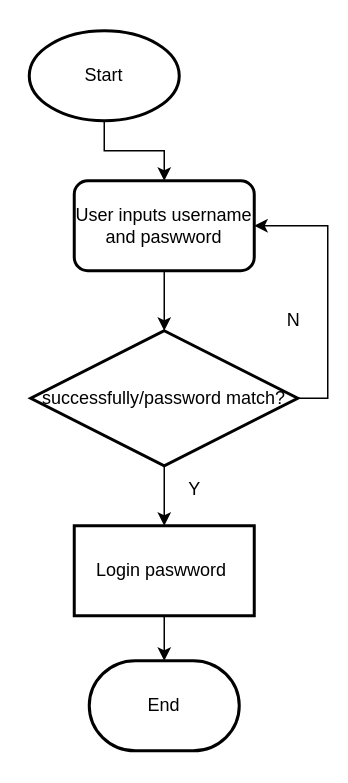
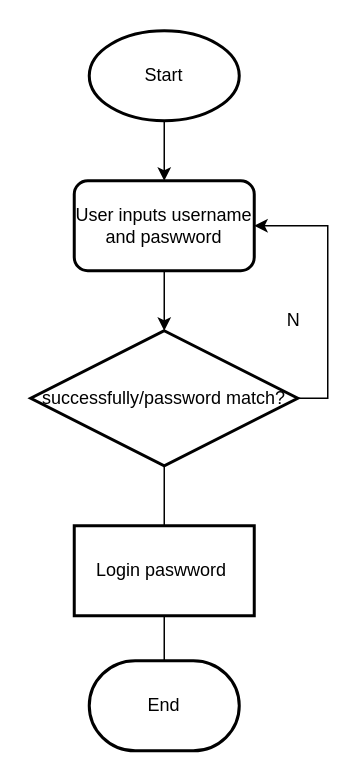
  <mxCell id="0" />
  <mxCell id="1" parent="0" />
  <mxCell id="2" value="" style="edgeStyle=orthogonalEdgeStyle;rounded=0;orthogonalLoop=1;jettySize=auto;html=1;" edge="1" parent="1" source="3" target="5"><mxGeometry relative="1" as="geometry" /></mxCell>
- <mxCell id="3" value="Start" style="strokeWidth=2;html=1;shape=mxgraph.flowchart.start_1;whiteSpace=wrap;" vertex="1" parent="1"><mxGeometry x="19" y="20" width="100" height="60" as="geometry" /></mxCell>
+ <mxCell id="3" value="Start" style="strokeWidth=2;html=1;shape=mxgraph.flowchart.start_1;whiteSpace=wrap;" vertex="1" parent="1"><mxGeometry x="59" y="20" width="100" height="60" as="geometry" /></mxCell>
  <mxCell id="4" value="" style="edgeStyle=orthogonalEdgeStyle;rounded=0;orthogonalLoop=1;jettySize=auto;html=1;" edge="1" parent="1" source="5" target="8"><mxGeometry relative="1" as="geometry" /></mxCell>
  <mxCell id="5" value="User inputs username and paswword" style="whiteSpace=wrap;html=1;strokeWidth=2;rounded=1;" vertex="1" parent="1"><mxGeometry x="49" y="120" width="120" height="60" as="geometry" /></mxCell>
  <mxCell id="6" style="edgeStyle=orthogonalEdgeStyle;rounded=0;orthogonalLoop=1;jettySize=auto;html=1;exitX=1;exitY=0.5;exitDx=0;exitDy=0;entryX=1;entryY=0.5;entryDx=0;entryDy=0;" edge="1" parent="1" source="8" target="5"><mxGeometry relative="1" as="geometry" /></mxCell>
- <mxCell id="7" value="" style="edgeStyle=orthogonalEdgeStyle;rounded=0;orthogonalLoop=1;jettySize=auto;html=1;" edge="1" parent="1" source="8" target="11"><mxGeometry relative="1" as="geometry" /></mxCell>
+ <mxCell id="7" value="" style="edgeStyle=orthogonalEdgeStyle;rounded=0;orthogonalLoop=1;jettySize=auto;html=1;endArrow=none;" edge="1" parent="1" source="8" target="11"><mxGeometry relative="1" as="geometry" /></mxCell>
  <mxCell id="8" value="successfully/password match?" style="rhombus;whiteSpace=wrap;html=1;strokeWidth=2;" vertex="1" parent="1"><mxGeometry x="20" y="220" width="178" height="90" as="geometry" /></mxCell>
  <mxCell id="9" value="N" style="text;html=1;align=center;verticalAlign=middle;resizable=0;points=[];autosize=1;strokeColor=none;fillColor=none;" vertex="1" parent="1"><mxGeometry x="180" y="198" width="30" height="30" as="geometry" /></mxCell>
- <mxCell id="10" value="" style="edgeStyle=orthogonalEdgeStyle;rounded=0;orthogonalLoop=1;jettySize=auto;html=1;" edge="1" parent="1" source="11" target="12"><mxGeometry relative="1" as="geometry" /></mxCell>
+ <mxCell id="10" value="" style="edgeStyle=orthogonalEdgeStyle;rounded=0;orthogonalLoop=1;jettySize=auto;html=1;endArrow=none;" edge="1" parent="1" source="11" target="12"><mxGeometry relative="1" as="geometry" /></mxCell>
  <mxCell id="11" value="Login paswword&amp;nbsp;" style="whiteSpace=wrap;html=1;strokeWidth=2;" vertex="1" parent="1"><mxGeometry x="49" y="350" width="120" height="60" as="geometry" /></mxCell>
  <mxCell id="12" value="End" style="strokeWidth=2;html=1;shape=mxgraph.flowchart.terminator;whiteSpace=wrap;" vertex="1" parent="1"><mxGeometry x="59" y="440" width="100" height="60" as="geometry" /></mxCell>
- <mxCell id="13" value="Y" style="text;html=1;align=center;verticalAlign=middle;resizable=0;points=[];autosize=1;strokeColor=none;fillColor=none;" vertex="1" parent="1"><mxGeometry x="114" y="311" width="30" height="30" as="geometry" /></mxCell>
